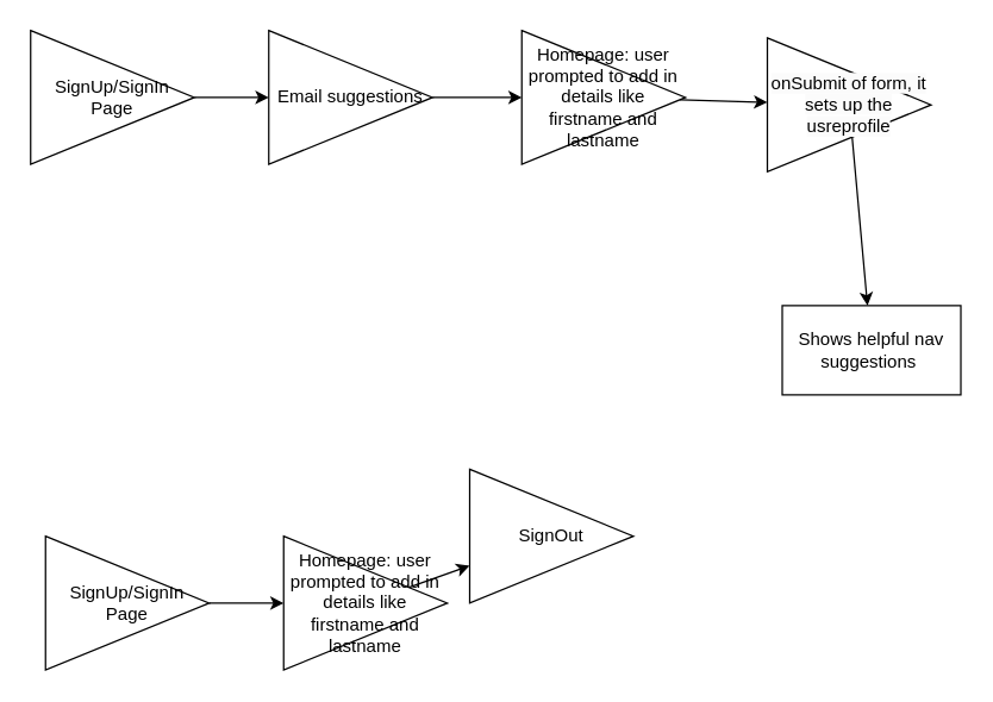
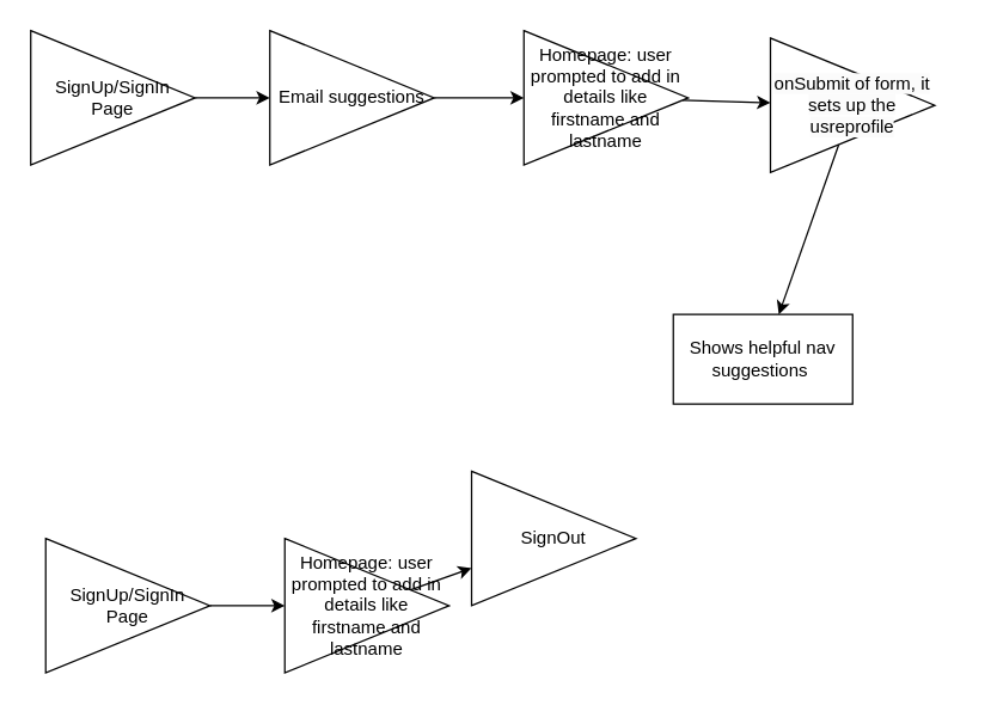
  <mxCell id="0" />
  <mxCell id="1" parent="0" />
  <mxCell id="2" value="" style="edgeStyle=none;html=1;" edge="1" parent="1" source="3" target="5"><mxGeometry relative="1" as="geometry" /></mxCell>
  <mxCell id="3" value="SignUp/SignIn Page" style="triangle;whiteSpace=wrap;html=1;" vertex="1" parent="1"><mxGeometry x="20" y="20" width="110" height="90" as="geometry" /></mxCell>
  <mxCell id="4" value="" style="edgeStyle=none;html=1;" edge="1" parent="1" source="5" target="7"><mxGeometry relative="1" as="geometry" /></mxCell>
  <mxCell id="5" value="&lt;span style=&quot;color: rgb(0, 0, 0);&quot;&gt;Email suggestions&lt;/span&gt;" style="triangle;whiteSpace=wrap;html=1;" vertex="1" parent="1"><mxGeometry x="180" y="20" width="110" height="90" as="geometry" /></mxCell>
  <mxCell id="6" value="" style="edgeStyle=none;html=1;" edge="1" parent="1" source="7" target="9"><mxGeometry relative="1" as="geometry" /></mxCell>
  <mxCell id="7" value="&lt;span style=&quot;color: rgb(0, 0, 0);&quot;&gt;Homepage: user prompted to add in details like firstname and lastname&lt;/span&gt;" style="triangle;whiteSpace=wrap;html=1;" vertex="1" parent="1"><mxGeometry x="350" y="20" width="110" height="90" as="geometry" /></mxCell>
  <mxCell id="8" value="" style="edgeStyle=none;html=1;" edge="1" parent="1" source="9" target="10"><mxGeometry relative="1" as="geometry" /></mxCell>
  <mxCell id="9" value="&lt;meta charset=&quot;utf-8&quot;&gt;&lt;span style=&quot;color: rgb(0, 0, 0); font-family: Helvetica; font-size: 12px; font-style: normal; font-variant-ligatures: normal; font-variant-caps: normal; font-weight: 400; letter-spacing: normal; orphans: 2; text-align: center; text-indent: 0px; text-transform: none; widows: 2; word-spacing: 0px; -webkit-text-stroke-width: 0px; white-space: normal; background-color: rgb(251, 251, 251); text-decoration-thickness: initial; text-decoration-style: initial; text-decoration-color: initial; display: inline !important; float: none;&quot;&gt;onSubmit of form, it sets up the usreprofile&lt;/span&gt;" style="triangle;whiteSpace=wrap;html=1;" vertex="1" parent="1"><mxGeometry x="515" y="25" width="110" height="90" as="geometry" /></mxCell>
- <mxCell id="10" value="&lt;span style=&quot;color: rgb(0, 0, 0);&quot;&gt;Shows&lt;/span&gt;&lt;span style=&quot;color: rgb(0, 0, 0); background-color: transparent;&quot;&gt;&amp;nbsp;helpful nav suggestions&amp;nbsp;&lt;/span&gt;" style="whiteSpace=wrap;html=1;" vertex="1" parent="1"><mxGeometry x="525" y="205" width="120" height="60" as="geometry" /></mxCell>
+ <mxCell id="10" value="&lt;span style=&quot;color: rgb(0, 0, 0);&quot;&gt;Shows&lt;/span&gt;&lt;span style=&quot;color: rgb(0, 0, 0); background-color: transparent;&quot;&gt;&amp;nbsp;helpful nav suggestions&amp;nbsp;&lt;/span&gt;" style="whiteSpace=wrap;html=1;" vertex="1" parent="1"><mxGeometry x="450" y="210" width="120" height="60" as="geometry" /></mxCell>
  <mxCell id="11" value="" style="edgeStyle=none;html=1;" edge="1" source="12" target="14" parent="1"><mxGeometry relative="1" as="geometry" /></mxCell>
  <mxCell id="12" value="SignUp/SignIn Page" style="triangle;whiteSpace=wrap;html=1;" vertex="1" parent="1"><mxGeometry x="30" y="360" width="110" height="90" as="geometry" /></mxCell>
  <mxCell id="13" value="" style="edgeStyle=none;html=1;" edge="1" source="14" target="15" parent="1"><mxGeometry relative="1" as="geometry" /></mxCell>
  <mxCell id="14" value="&lt;span style=&quot;color: rgb(0, 0, 0);&quot;&gt;Homepage: user prompted to add in details like firstname and lastname&lt;/span&gt;" style="triangle;whiteSpace=wrap;html=1;" vertex="1" parent="1"><mxGeometry x="190" y="360" width="110" height="90" as="geometry" /></mxCell>
  <mxCell id="15" value="SignOut" style="triangle;whiteSpace=wrap;html=1;" vertex="1" parent="1"><mxGeometry x="315" y="315" width="110" height="90" as="geometry" /></mxCell>
